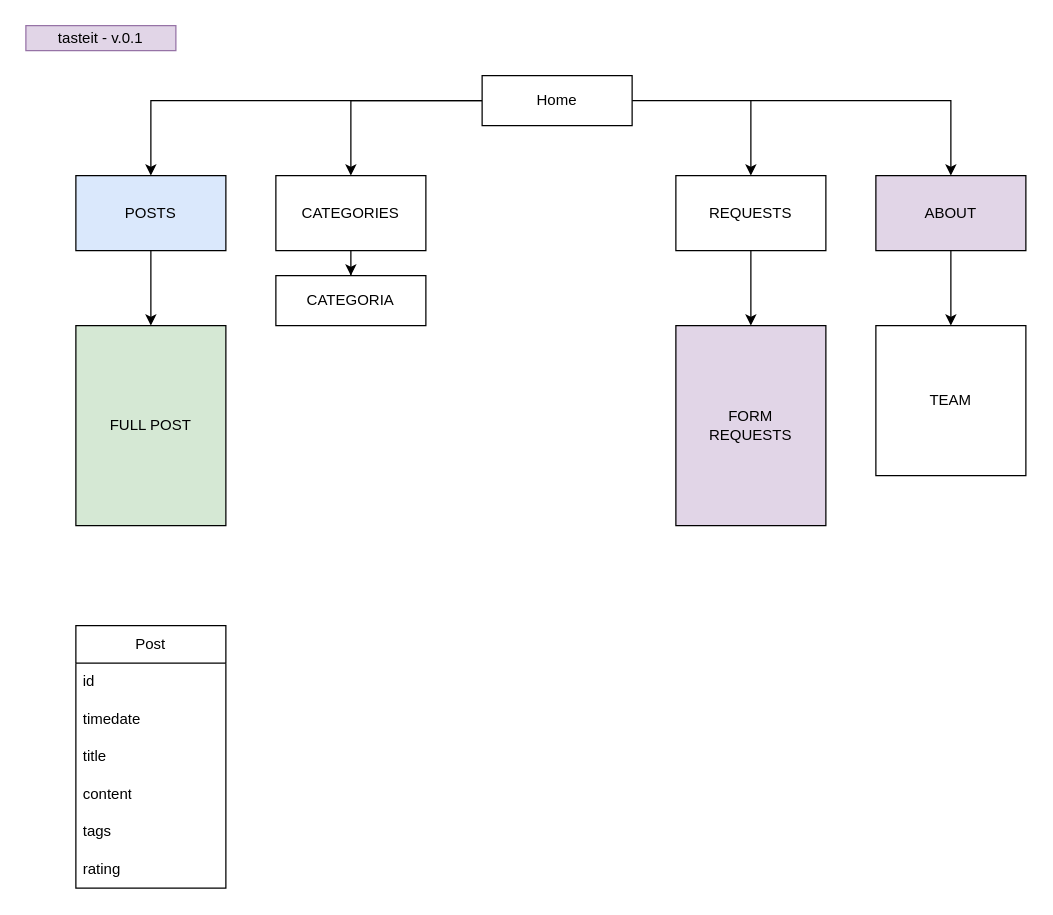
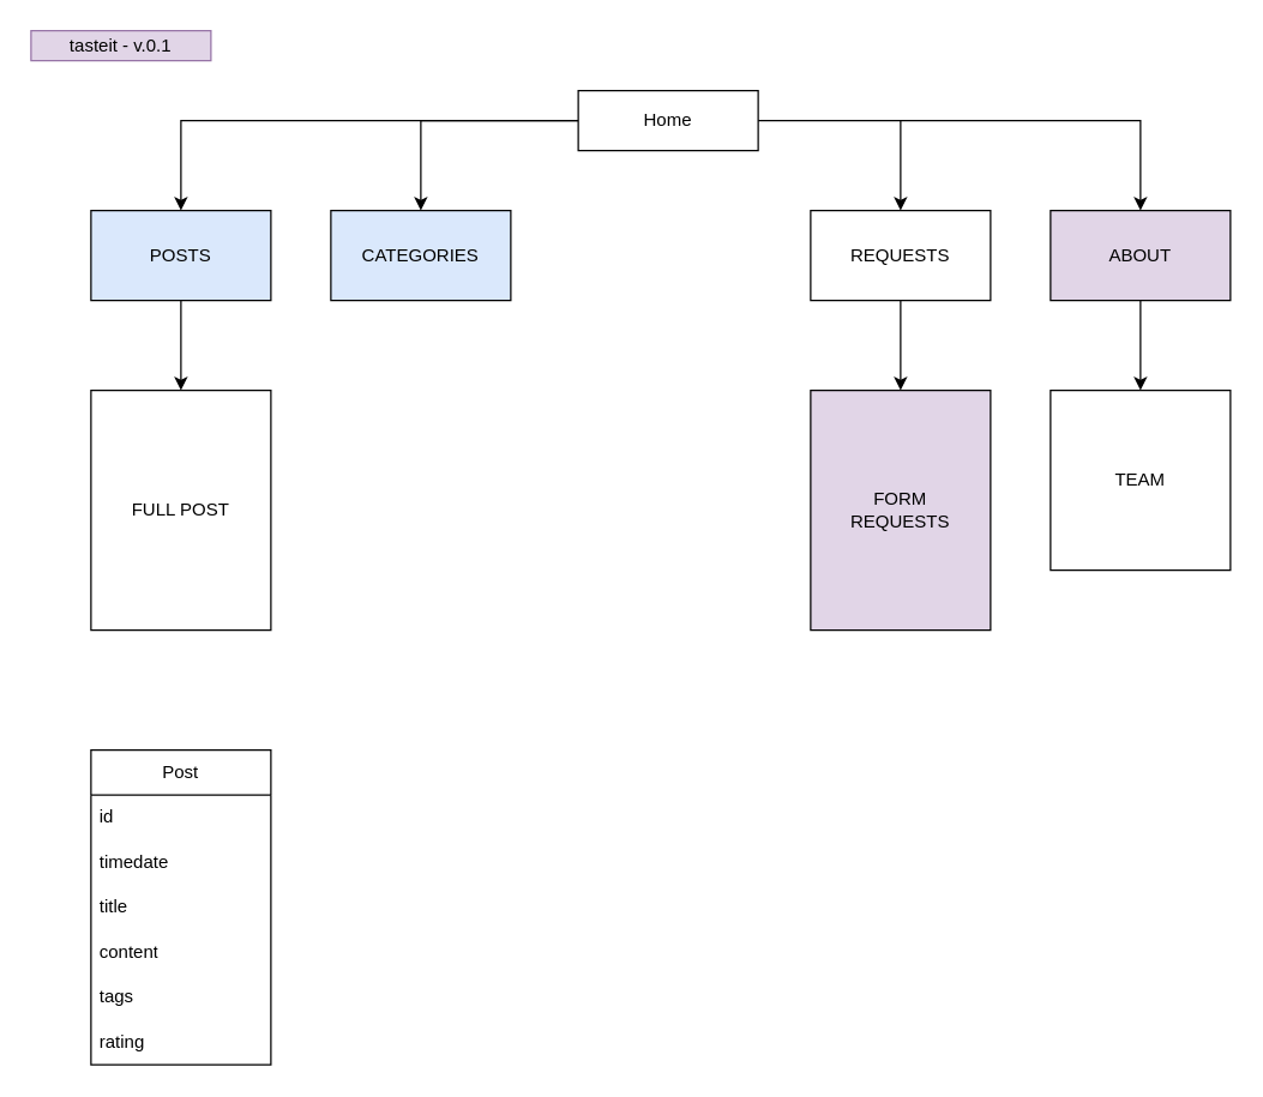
  <mxCell id="0" />
  <mxCell id="1" parent="0" />
  <mxCell id="2" value="Post" style="swimlane;fontStyle=0;childLayout=stackLayout;horizontal=1;startSize=30;horizontalStack=0;resizeParent=1;resizeParentMax=0;resizeLast=0;collapsible=1;marginBottom=0;whiteSpace=wrap;html=1;" vertex="1" parent="1"><mxGeometry x="60" y="500" width="120" height="210" as="geometry" /></mxCell>
  <mxCell id="3" value="id" style="text;strokeColor=none;fillColor=none;align=left;verticalAlign=middle;spacingLeft=4;spacingRight=4;overflow=hidden;points=[[0,0.5],[1,0.5]];portConstraint=eastwest;rotatable=0;whiteSpace=wrap;html=1;" vertex="1" parent="2"><mxGeometry y="30" width="120" height="30" as="geometry" /></mxCell>
  <mxCell id="4" value="timedate&lt;br&gt;" style="text;strokeColor=none;fillColor=none;align=left;verticalAlign=middle;spacingLeft=4;spacingRight=4;overflow=hidden;points=[[0,0.5],[1,0.5]];portConstraint=eastwest;rotatable=0;whiteSpace=wrap;html=1;" vertex="1" parent="2"><mxGeometry y="60" width="120" height="30" as="geometry" /></mxCell>
  <mxCell id="5" value="title" style="text;strokeColor=none;fillColor=none;align=left;verticalAlign=middle;spacingLeft=4;spacingRight=4;overflow=hidden;points=[[0,0.5],[1,0.5]];portConstraint=eastwest;rotatable=0;whiteSpace=wrap;html=1;" vertex="1" parent="2"><mxGeometry y="90" width="120" height="30" as="geometry" /></mxCell>
  <mxCell id="6" value="content" style="text;strokeColor=none;fillColor=none;align=left;verticalAlign=middle;spacingLeft=4;spacingRight=4;overflow=hidden;points=[[0,0.5],[1,0.5]];portConstraint=eastwest;rotatable=0;whiteSpace=wrap;html=1;" vertex="1" parent="2"><mxGeometry y="120" width="120" height="30" as="geometry" /></mxCell>
  <mxCell id="7" value="tags" style="text;strokeColor=none;fillColor=none;align=left;verticalAlign=middle;spacingLeft=4;spacingRight=4;overflow=hidden;points=[[0,0.5],[1,0.5]];portConstraint=eastwest;rotatable=0;whiteSpace=wrap;html=1;" vertex="1" parent="2"><mxGeometry y="150" width="120" height="30" as="geometry" /></mxCell>
  <mxCell id="8" value="rating" style="text;strokeColor=none;fillColor=none;align=left;verticalAlign=middle;spacingLeft=4;spacingRight=4;overflow=hidden;points=[[0,0.5],[1,0.5]];portConstraint=eastwest;rotatable=0;whiteSpace=wrap;html=1;" vertex="1" parent="2"><mxGeometry y="180" width="120" height="30" as="geometry" /></mxCell>
  <mxCell id="9" value="tasteit - v.0.1" style="rounded=0;whiteSpace=wrap;html=1;fillColor=#e1d5e7;strokeColor=#9673a6;" vertex="1" parent="1"><mxGeometry width="120" height="20" as="geometry" x="20" y="20" /></mxCell>
  <mxCell id="10" value="" style="edgeStyle=orthogonalEdgeStyle;rounded=0;orthogonalLoop=1;jettySize=auto;html=1;" edge="1" parent="1" source="13" target="15"><mxGeometry relative="1" as="geometry" /></mxCell>
  <mxCell id="11" value="" style="edgeStyle=orthogonalEdgeStyle;rounded=0;orthogonalLoop=1;jettySize=auto;html=1;" edge="1" parent="1" source="13" target="18"><mxGeometry relative="1" as="geometry" /></mxCell>
  <mxCell id="12" style="edgeStyle=orthogonalEdgeStyle;rounded=0;orthogonalLoop=1;jettySize=auto;html=1;exitX=1;exitY=0.5;exitDx=0;exitDy=0;entryX=0.5;entryY=0;entryDx=0;entryDy=0;" edge="1" parent="1" source="13" target="24"><mxGeometry relative="1" as="geometry" /></mxCell>
  <mxCell id="13" value="Home" style="rounded=0;whiteSpace=wrap;html=1;" vertex="1" parent="1"><mxGeometry x="385" y="60" width="120" height="40" as="geometry" /></mxCell>
  <mxCell id="14" value="" style="edgeStyle=orthogonalEdgeStyle;rounded=0;orthogonalLoop=1;jettySize=auto;html=1;" edge="1" parent="1" source="15" target="16"><mxGeometry relative="1" as="geometry" /></mxCell>
  <mxCell id="15" value="POSTS" style="whiteSpace=wrap;html=1;rounded=0;fillColor=#dae8fc;" vertex="1" parent="1"><mxGeometry x="60" y="140" width="120" height="60" as="geometry" /></mxCell>
- <mxCell id="16" value="FULL POST" style="whiteSpace=wrap;html=1;rounded=0;fillColor=#d5e8d4;" vertex="1" parent="1"><mxGeometry x="60" y="260" width="120" height="160" as="geometry" /></mxCell>
- <mxCell id="17" value="" style="edgeStyle=orthogonalEdgeStyle;rounded=0;orthogonalLoop=1;jettySize=auto;html=1;" edge="1" parent="1" source="18" target="19"><mxGeometry relative="1" as="geometry" /></mxCell>
- <mxCell id="18" value="CATEGORIES" style="whiteSpace=wrap;html=1;rounded=0;" vertex="1" parent="1"><mxGeometry x="220" y="140" width="120" height="60" as="geometry" /></mxCell>
- <mxCell id="19" value="CATEGORIA" style="whiteSpace=wrap;html=1;rounded=0;" vertex="1" parent="1"><mxGeometry x="220" y="220" width="120" height="40" as="geometry" /></mxCell>
+ <mxCell id="16" value="FULL POST" style="whiteSpace=wrap;html=1;rounded=0;" vertex="1" parent="1"><mxGeometry x="60" y="260" width="120" height="160" as="geometry" /></mxCell>
+ <mxCell id="18" value="CATEGORIES" style="whiteSpace=wrap;html=1;rounded=0;fillColor=#dae8fc;" vertex="1" parent="1"><mxGeometry x="220" y="140" width="120" height="60" as="geometry" /></mxCell>
  <mxCell id="20" value="" style="edgeStyle=orthogonalEdgeStyle;rounded=0;orthogonalLoop=1;jettySize=auto;html=1;" edge="1" parent="1" source="21" target="22"><mxGeometry relative="1" as="geometry" /></mxCell>
  <mxCell id="21" value="REQUESTS" style="whiteSpace=wrap;html=1;rounded=0;" vertex="1" parent="1"><mxGeometry x="540" y="140" width="120" height="60" as="geometry" /></mxCell>
  <mxCell id="22" value="FORM&lt;br&gt;REQUESTS" style="whiteSpace=wrap;html=1;rounded=0;fillColor=#e1d5e7;" vertex="1" parent="1"><mxGeometry x="540" y="260" width="120" height="160" as="geometry" /></mxCell>
  <mxCell id="23" value="" style="edgeStyle=orthogonalEdgeStyle;rounded=0;orthogonalLoop=1;jettySize=auto;html=1;" edge="1" parent="1" source="24" target="25"><mxGeometry relative="1" as="geometry" /></mxCell>
  <mxCell id="24" value="ABOUT" style="whiteSpace=wrap;html=1;rounded=0;fillColor=#e1d5e7;" vertex="1" parent="1"><mxGeometry x="700" y="140" width="120" height="60" as="geometry" /></mxCell>
  <mxCell id="25" value="TEAM" style="whiteSpace=wrap;html=1;rounded=0;" vertex="1" parent="1"><mxGeometry x="700" y="260" width="120" height="120" as="geometry" /></mxCell>
  <mxCell id="26" value="" style="endArrow=classic;html=1;rounded=0;entryX=0.5;entryY=0;entryDx=0;entryDy=0;" edge="1" parent="1" target="21"><mxGeometry width="50" height="50" relative="1" as="geometry"><mxPoint x="600" y="80" as="sourcePoint" /><mxPoint x="470" y="280" as="targetPoint" /></mxGeometry></mxCell>
